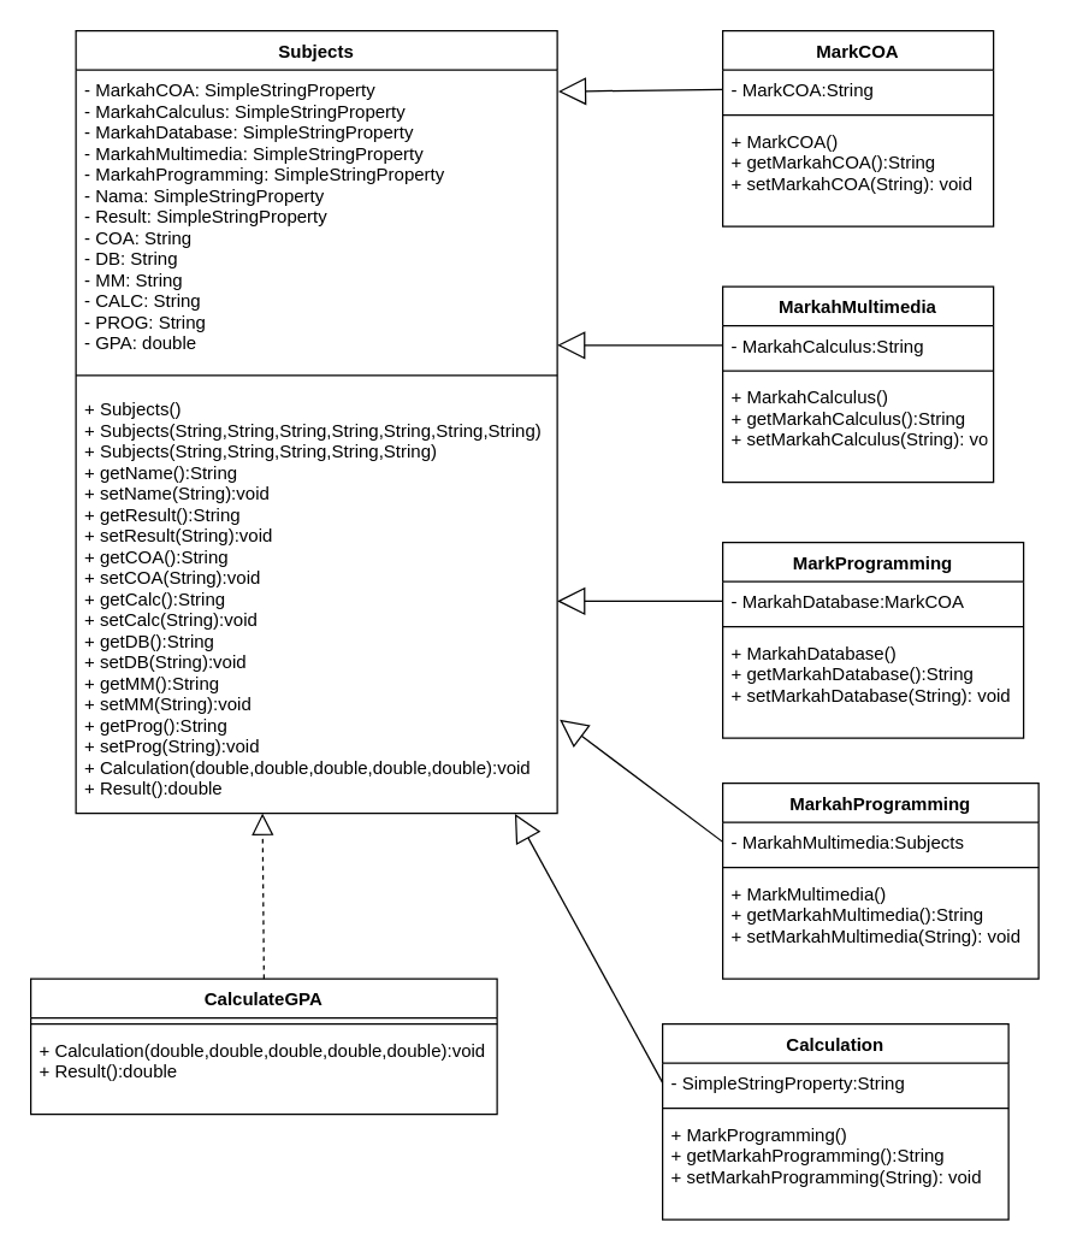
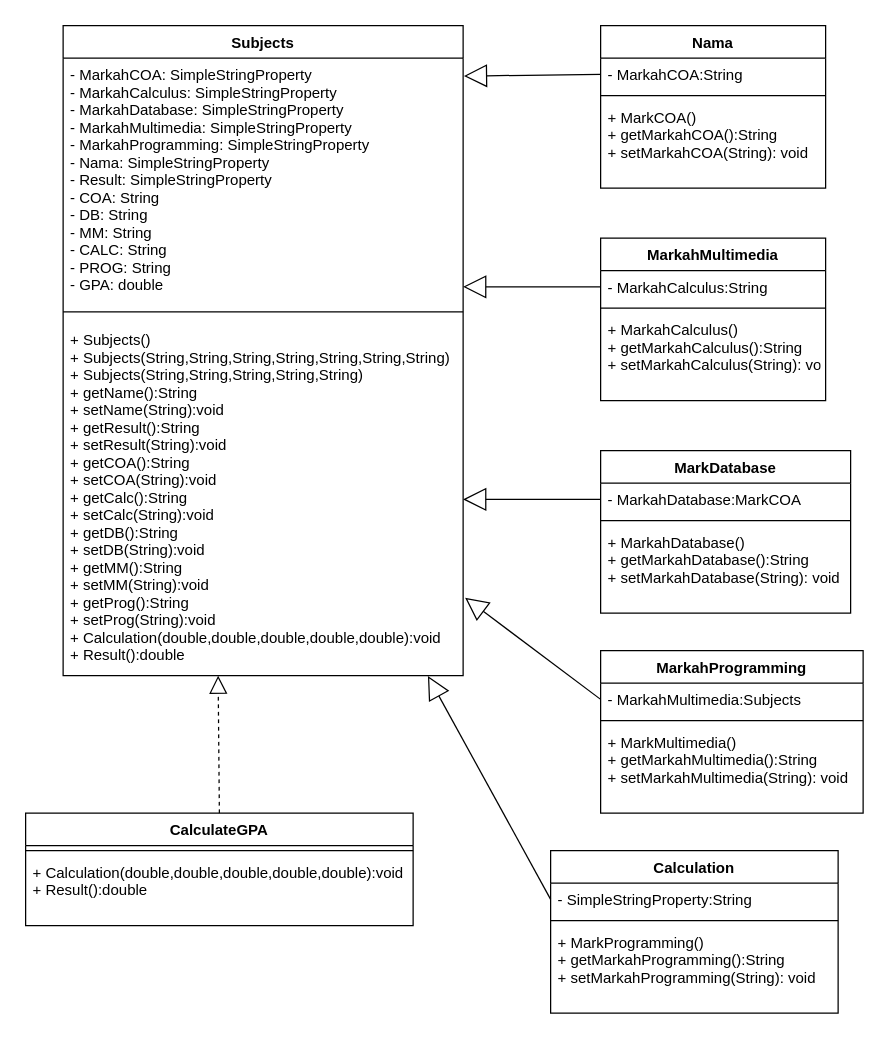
  <mxCell id="0" />
  <mxCell id="1" parent="0" />
  <mxCell id="2" value="Subjects" style="swimlane;fontStyle=1;align=center;verticalAlign=top;childLayout=stackLayout;horizontal=1;startSize=26;horizontalStack=0;resizeParent=1;resizeParentMax=0;resizeLast=0;collapsible=1;marginBottom=0;" vertex="1" parent="1"><mxGeometry x="50" y="20" width="320" height="520" as="geometry" /></mxCell>
  <mxCell id="3" value="- MarkahCOA: SimpleStringProperty&#10;- MarkahCalculus: SimpleStringProperty&#10;- MarkahDatabase: SimpleStringProperty&#10;- MarkahMultimedia: SimpleStringProperty&#10;- MarkahProgramming: SimpleStringProperty&#10;- Nama: SimpleStringProperty&#10;- Result: SimpleStringProperty&#10;- COA: String&#10;- DB: String&#10;- MM: String&#10;- CALC: String&#10;- PROG: String&#10;- GPA: double" style="text;strokeColor=none;fillColor=none;align=left;verticalAlign=top;spacingLeft=4;spacingRight=4;overflow=hidden;rotatable=0;points=[[0,0.5],[1,0.5]];portConstraint=eastwest;" vertex="1" parent="2"><mxGeometry y="26" width="320" height="194" as="geometry" /></mxCell>
  <mxCell id="4" value="" style="line;strokeWidth=1;fillColor=none;align=left;verticalAlign=middle;spacingTop=-1;spacingLeft=3;spacingRight=3;rotatable=0;labelPosition=right;points=[];portConstraint=eastwest;" vertex="1" parent="2"><mxGeometry y="220" width="320" height="18" as="geometry" /></mxCell>
  <mxCell id="5" value="+ Subjects()&#10;+ Subjects(String,String,String,String,String,String,String)&#10;+ Subjects(String,String,String,String,String)&#10;+ getName():String&#10;+ setName(String):void&#10;+ getResult():String&#10;+ setResult(String):void&#10;+ getCOA():String&#10;+ setCOA(String):void&#10;+ getCalc():String&#10;+ setCalc(String):void&#10;+ getDB():String&#10;+ setDB(String):void&#10;+ getMM():String&#10;+ setMM(String):void&#10;+ getProg():String&#10;+ setProg(String):void&#10;+ Calculation(double,double,double,double,double):void&#10;+ Result():double&#10;" style="text;strokeColor=none;fillColor=none;align=left;verticalAlign=top;spacingLeft=4;spacingRight=4;overflow=hidden;rotatable=0;points=[[0,0.5],[1,0.5]];portConstraint=eastwest;" vertex="1" parent="2"><mxGeometry y="238" width="320" height="282" as="geometry" /></mxCell>
  <mxCell id="6" value="CalculateGPA" style="swimlane;fontStyle=1;align=center;verticalAlign=top;childLayout=stackLayout;horizontal=1;startSize=26;horizontalStack=0;resizeParent=1;resizeParentMax=0;resizeLast=0;collapsible=1;marginBottom=0;" vertex="1" parent="1"><mxGeometry x="20" y="650" width="310" height="90" as="geometry" /></mxCell>
  <mxCell id="7" value="" style="line;strokeWidth=1;fillColor=none;align=left;verticalAlign=middle;spacingTop=-1;spacingLeft=3;spacingRight=3;rotatable=0;labelPosition=right;points=[];portConstraint=eastwest;" vertex="1" parent="6"><mxGeometry y="26" width="310" height="8" as="geometry" /></mxCell>
  <mxCell id="8" value="+ Calculation(double,double,double,double,double):void&#10;+ Result():double" style="text;strokeColor=none;fillColor=none;align=left;verticalAlign=top;spacingLeft=4;spacingRight=4;overflow=hidden;rotatable=0;points=[[0,0.5],[1,0.5]];portConstraint=eastwest;" vertex="1" parent="6"><mxGeometry y="34" width="310" height="56" as="geometry" /></mxCell>
- <mxCell id="9" value="MarkCOA" style="swimlane;fontStyle=1;align=center;verticalAlign=top;childLayout=stackLayout;horizontal=1;startSize=26;horizontalStack=0;resizeParent=1;resizeParentMax=0;resizeLast=0;collapsible=1;marginBottom=0;" vertex="1" parent="1"><mxGeometry x="480" y="20" width="180" height="130" as="geometry" /></mxCell>
- <mxCell id="10" value="- MarkCOA:String" style="text;strokeColor=none;fillColor=none;align=left;verticalAlign=top;spacingLeft=4;spacingRight=4;overflow=hidden;rotatable=0;points=[[0,0.5],[1,0.5]];portConstraint=eastwest;" vertex="1" parent="9"><mxGeometry y="26" width="180" height="26" as="geometry" /></mxCell>
+ <mxCell id="9" value="Nama" style="swimlane;fontStyle=1;align=center;verticalAlign=top;childLayout=stackLayout;horizontal=1;startSize=26;horizontalStack=0;resizeParent=1;resizeParentMax=0;resizeLast=0;collapsible=1;marginBottom=0;" vertex="1" parent="1"><mxGeometry x="480" y="20" width="180" height="130" as="geometry" /></mxCell>
+ <mxCell id="10" value="- MarkahCOA:String" style="text;strokeColor=none;fillColor=none;align=left;verticalAlign=top;spacingLeft=4;spacingRight=4;overflow=hidden;rotatable=0;points=[[0,0.5],[1,0.5]];portConstraint=eastwest;" vertex="1" parent="9"><mxGeometry y="26" width="180" height="26" as="geometry" /></mxCell>
  <mxCell id="11" value="" style="line;strokeWidth=1;fillColor=none;align=left;verticalAlign=middle;spacingTop=-1;spacingLeft=3;spacingRight=3;rotatable=0;labelPosition=right;points=[];portConstraint=eastwest;" vertex="1" parent="9"><mxGeometry y="52" width="180" height="8" as="geometry" /></mxCell>
  <mxCell id="12" value="+ MarkCOA()&#10;+ getMarkahCOA():String&#10;+ setMarkahCOA(String): void" style="text;strokeColor=none;fillColor=none;align=left;verticalAlign=top;spacingLeft=4;spacingRight=4;overflow=hidden;rotatable=0;points=[[0,0.5],[1,0.5]];portConstraint=eastwest;" vertex="1" parent="9"><mxGeometry y="60" width="180" height="70" as="geometry" /></mxCell>
  <mxCell id="13" value="MarkahMultimedia" style="swimlane;fontStyle=1;align=center;verticalAlign=top;childLayout=stackLayout;horizontal=1;startSize=26;horizontalStack=0;resizeParent=1;resizeParentMax=0;resizeLast=0;collapsible=1;marginBottom=0;" vertex="1" parent="1"><mxGeometry x="480" y="190" width="180" height="130" as="geometry" /></mxCell>
  <mxCell id="14" value="- MarkahCalculus:String" style="text;strokeColor=none;fillColor=none;align=left;verticalAlign=top;spacingLeft=4;spacingRight=4;overflow=hidden;rotatable=0;points=[[0,0.5],[1,0.5]];portConstraint=eastwest;" vertex="1" parent="13"><mxGeometry y="26" width="180" height="26" as="geometry" /></mxCell>
  <mxCell id="15" value="" style="line;strokeWidth=1;fillColor=none;align=left;verticalAlign=middle;spacingTop=-1;spacingLeft=3;spacingRight=3;rotatable=0;labelPosition=right;points=[];portConstraint=eastwest;" vertex="1" parent="13"><mxGeometry y="52" width="180" height="8" as="geometry" /></mxCell>
  <mxCell id="16" value="+ MarkahCalculus()&#10;+ getMarkahCalculus():String&#10;+ setMarkahCalculus(String): void" style="text;strokeColor=none;fillColor=none;align=left;verticalAlign=top;spacingLeft=4;spacingRight=4;overflow=hidden;rotatable=0;points=[[0,0.5],[1,0.5]];portConstraint=eastwest;" vertex="1" parent="13"><mxGeometry y="60" width="180" height="70" as="geometry" /></mxCell>
- <mxCell id="17" value="MarkProgramming" style="swimlane;fontStyle=1;align=center;verticalAlign=top;childLayout=stackLayout;horizontal=1;startSize=26;horizontalStack=0;resizeParent=1;resizeParentMax=0;resizeLast=0;collapsible=1;marginBottom=0;" vertex="1" parent="1"><mxGeometry x="480" y="360" width="200" height="130" as="geometry" /></mxCell>
+ <mxCell id="17" value="MarkDatabase" style="swimlane;fontStyle=1;align=center;verticalAlign=top;childLayout=stackLayout;horizontal=1;startSize=26;horizontalStack=0;resizeParent=1;resizeParentMax=0;resizeLast=0;collapsible=1;marginBottom=0;" vertex="1" parent="1"><mxGeometry x="480" y="360" width="200" height="130" as="geometry" /></mxCell>
  <mxCell id="18" value="- MarkahDatabase:MarkCOA" style="text;strokeColor=none;fillColor=none;align=left;verticalAlign=top;spacingLeft=4;spacingRight=4;overflow=hidden;rotatable=0;points=[[0,0.5],[1,0.5]];portConstraint=eastwest;" vertex="1" parent="17"><mxGeometry y="26" width="200" height="26" as="geometry" /></mxCell>
  <mxCell id="19" value="" style="line;strokeWidth=1;fillColor=none;align=left;verticalAlign=middle;spacingTop=-1;spacingLeft=3;spacingRight=3;rotatable=0;labelPosition=right;points=[];portConstraint=eastwest;" vertex="1" parent="17"><mxGeometry y="52" width="200" height="8" as="geometry" /></mxCell>
  <mxCell id="20" value="+ MarkahDatabase()&#10;+ getMarkahDatabase():String&#10;+ setMarkahDatabase(String): void" style="text;strokeColor=none;fillColor=none;align=left;verticalAlign=top;spacingLeft=4;spacingRight=4;overflow=hidden;rotatable=0;points=[[0,0.5],[1,0.5]];portConstraint=eastwest;" vertex="1" parent="17"><mxGeometry y="60" width="200" height="70" as="geometry" /></mxCell>
  <mxCell id="21" value="MarkahProgramming" style="swimlane;fontStyle=1;align=center;verticalAlign=top;childLayout=stackLayout;horizontal=1;startSize=26;horizontalStack=0;resizeParent=1;resizeParentMax=0;resizeLast=0;collapsible=1;marginBottom=0;" vertex="1" parent="1"><mxGeometry x="480" y="520" width="210" height="130" as="geometry" /></mxCell>
  <mxCell id="22" value="- MarkahMultimedia:Subjects" style="text;strokeColor=none;fillColor=none;align=left;verticalAlign=top;spacingLeft=4;spacingRight=4;overflow=hidden;rotatable=0;points=[[0,0.5],[1,0.5]];portConstraint=eastwest;" vertex="1" parent="21"><mxGeometry y="26" width="210" height="26" as="geometry" /></mxCell>
  <mxCell id="23" value="" style="line;strokeWidth=1;fillColor=none;align=left;verticalAlign=middle;spacingTop=-1;spacingLeft=3;spacingRight=3;rotatable=0;labelPosition=right;points=[];portConstraint=eastwest;" vertex="1" parent="21"><mxGeometry y="52" width="210" height="8" as="geometry" /></mxCell>
  <mxCell id="24" value="+ MarkMultimedia()&#10;+ getMarkahMultimedia():String&#10;+ setMarkahMultimedia(String): void" style="text;strokeColor=none;fillColor=none;align=left;verticalAlign=top;spacingLeft=4;spacingRight=4;overflow=hidden;rotatable=0;points=[[0,0.5],[1,0.5]];portConstraint=eastwest;" vertex="1" parent="21"><mxGeometry y="60" width="210" height="70" as="geometry" /></mxCell>
  <mxCell id="25" value="" style="endArrow=block;dashed=1;endFill=0;endSize=12;html=1;exitX=0.5;exitY=0;exitDx=0;exitDy=0;" edge="1" parent="1" source="6"><mxGeometry width="160" relative="1" as="geometry"><mxPoint x="200" y="480" as="sourcePoint" /><mxPoint x="174" y="540" as="targetPoint" /></mxGeometry></mxCell>
  <mxCell id="26" value="" style="endArrow=block;endSize=16;endFill=0;html=1;entryX=1;entryY=0.5;entryDx=0;entryDy=0;exitX=0;exitY=0.5;exitDx=0;exitDy=0;" edge="1" parent="1" source="18" target="5"><mxGeometry width="160" relative="1" as="geometry"><mxPoint x="200" y="480" as="sourcePoint" /><mxPoint x="360" y="480" as="targetPoint" /></mxGeometry></mxCell>
  <mxCell id="27" value="" style="endArrow=block;endSize=16;endFill=0;html=1;entryX=1.005;entryY=0.779;entryDx=0;entryDy=0;entryPerimeter=0;exitX=0;exitY=0.5;exitDx=0;exitDy=0;" edge="1" parent="1" source="22" target="5"><mxGeometry width="160" relative="1" as="geometry"><mxPoint x="200" y="480" as="sourcePoint" /><mxPoint x="360" y="480" as="targetPoint" /></mxGeometry></mxCell>
  <mxCell id="28" value="" style="endArrow=block;endSize=16;endFill=0;html=1;entryX=1;entryY=0.943;entryDx=0;entryDy=0;entryPerimeter=0;exitX=0;exitY=0.5;exitDx=0;exitDy=0;" edge="1" parent="1" source="14" target="3"><mxGeometry width="160" relative="1" as="geometry"><mxPoint x="200" y="380" as="sourcePoint" /><mxPoint x="360" y="380" as="targetPoint" /></mxGeometry></mxCell>
  <mxCell id="29" value="" style="endArrow=block;endSize=16;endFill=0;html=1;exitX=0;exitY=0.5;exitDx=0;exitDy=0;entryX=1.002;entryY=0.074;entryDx=0;entryDy=0;entryPerimeter=0;" edge="1" parent="1" source="10" target="3"><mxGeometry width="160" relative="1" as="geometry"><mxPoint x="200" y="180" as="sourcePoint" /><mxPoint x="360" y="180" as="targetPoint" /></mxGeometry></mxCell>
  <mxCell id="30" value="Calculation" style="swimlane;fontStyle=1;align=center;verticalAlign=top;childLayout=stackLayout;horizontal=1;startSize=26;horizontalStack=0;resizeParent=1;resizeParentMax=0;resizeLast=0;collapsible=1;marginBottom=0;" vertex="1" parent="1"><mxGeometry x="440" y="680" width="230" height="130" as="geometry" /></mxCell>
  <mxCell id="31" value="- SimpleStringProperty:String" style="text;strokeColor=none;fillColor=none;align=left;verticalAlign=top;spacingLeft=4;spacingRight=4;overflow=hidden;rotatable=0;points=[[0,0.5],[1,0.5]];portConstraint=eastwest;" vertex="1" parent="30"><mxGeometry y="26" width="230" height="26" as="geometry" /></mxCell>
  <mxCell id="32" value="" style="line;strokeWidth=1;fillColor=none;align=left;verticalAlign=middle;spacingTop=-1;spacingLeft=3;spacingRight=3;rotatable=0;labelPosition=right;points=[];portConstraint=eastwest;" vertex="1" parent="30"><mxGeometry y="52" width="230" height="8" as="geometry" /></mxCell>
  <mxCell id="33" value="+ MarkProgramming()&#10;+ getMarkahProgramming():String&#10;+ setMarkahProgramming(String): void" style="text;strokeColor=none;fillColor=none;align=left;verticalAlign=top;spacingLeft=4;spacingRight=4;overflow=hidden;rotatable=0;points=[[0,0.5],[1,0.5]];portConstraint=eastwest;" vertex="1" parent="30"><mxGeometry y="60" width="230" height="70" as="geometry" /></mxCell>
  <mxCell id="34" value="" style="endArrow=block;endSize=16;endFill=0;html=1;entryX=0.912;entryY=1.001;entryDx=0;entryDy=0;entryPerimeter=0;exitX=0;exitY=0.5;exitDx=0;exitDy=0;" edge="1" parent="1" source="31" target="5"><mxGeometry width="160" relative="1" as="geometry"><mxPoint x="340" y="670" as="sourcePoint" /><mxPoint x="500" y="670" as="targetPoint" /></mxGeometry></mxCell>
